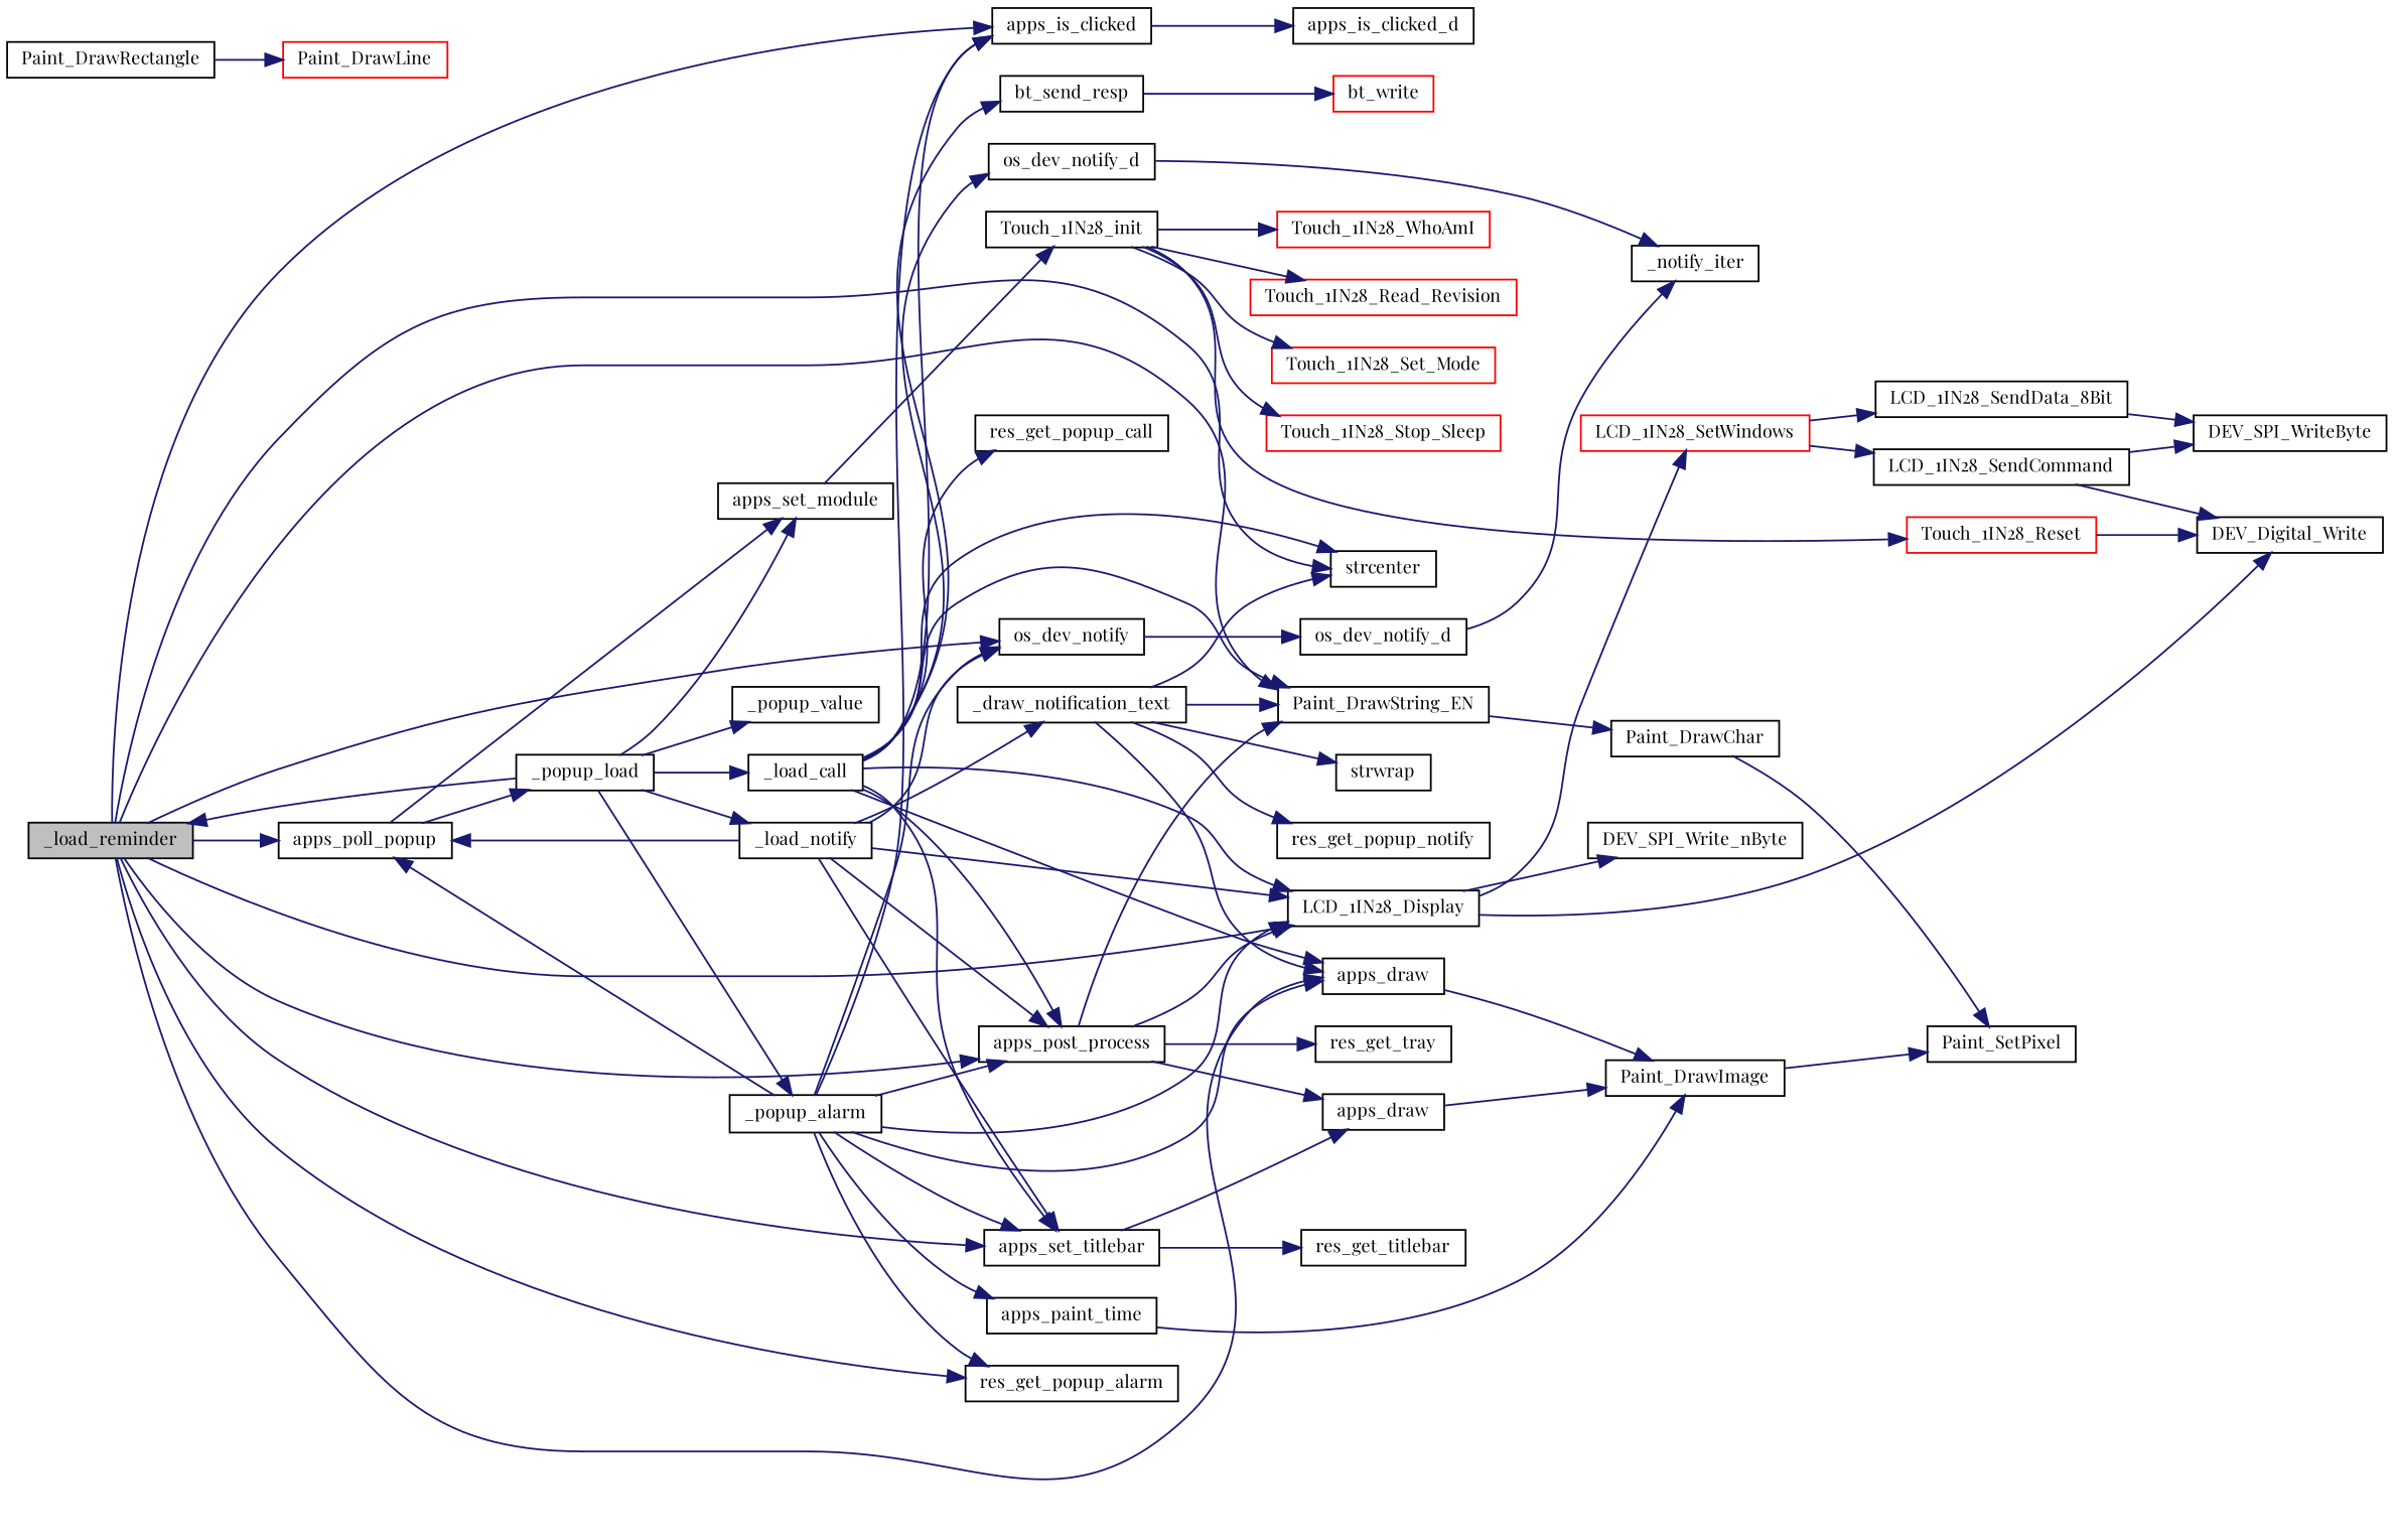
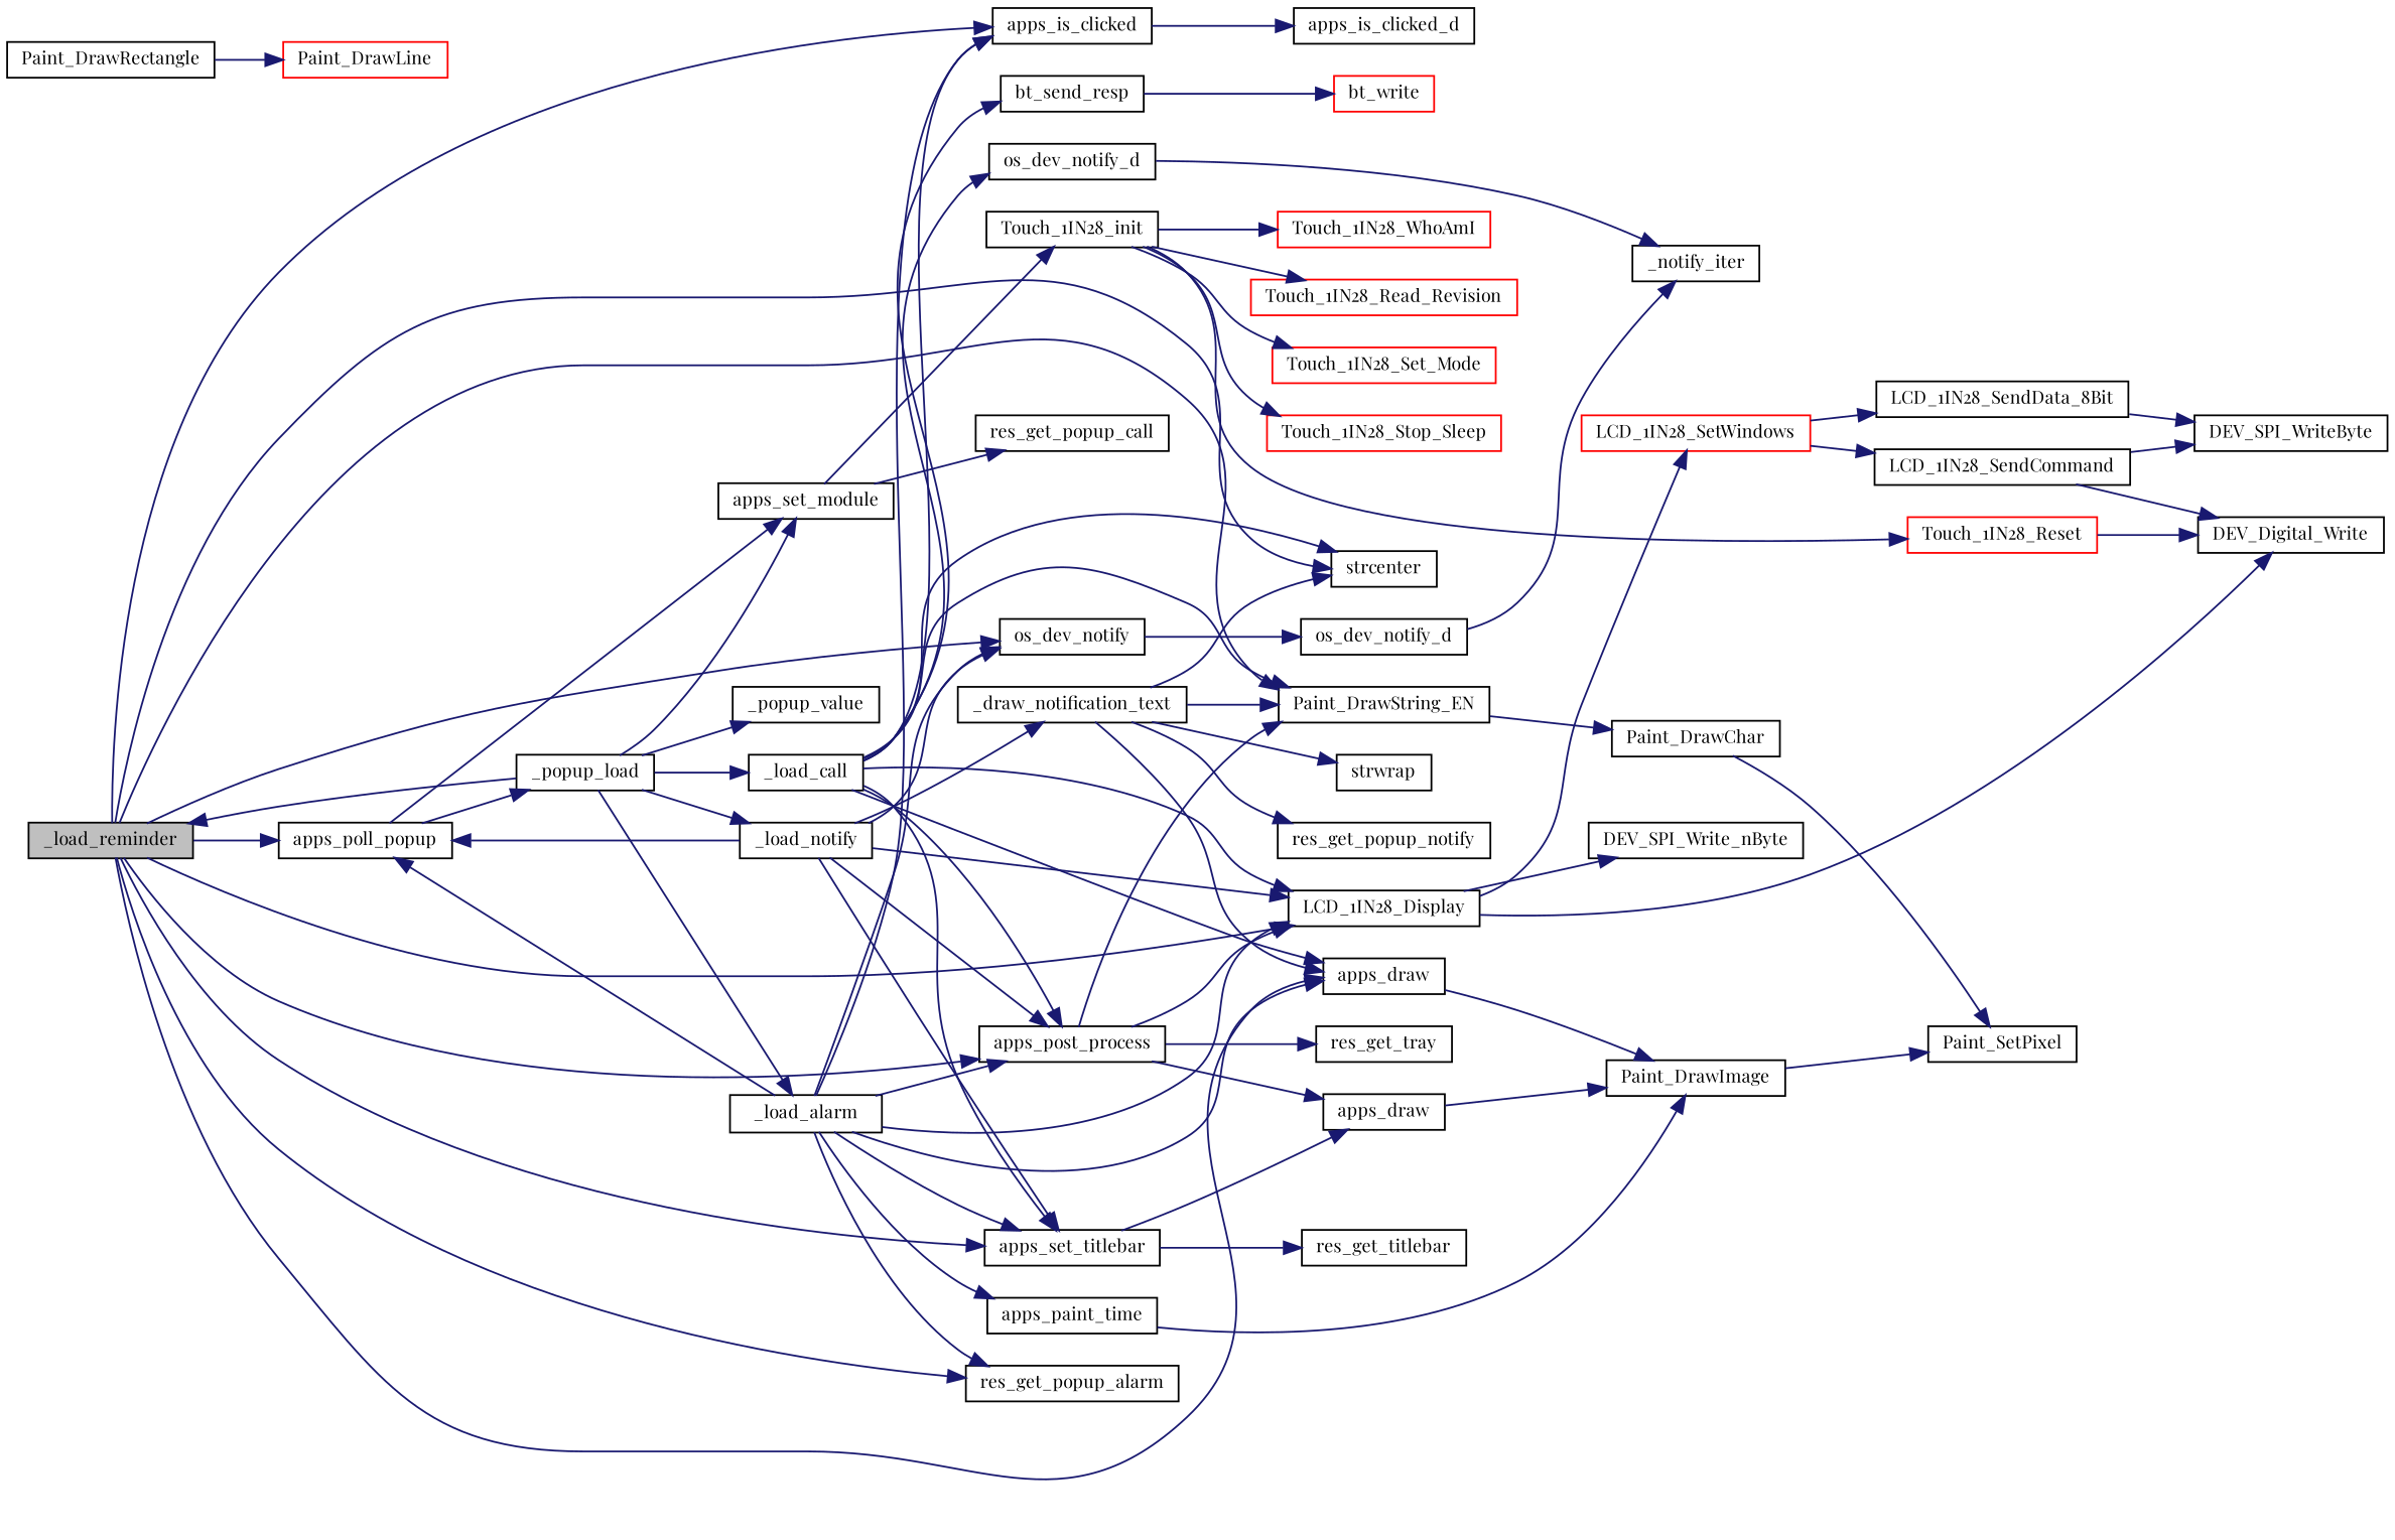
  digraph {
    fontname="Playfair Display"
    rankdir=LR
    node [color=black fontname="Playfair Display" fontsize=10 shape=record]
    edge [color=midnightblue fontname="Playfair Display" fontsize=10 labelfontname=Helvetica labelfontsize=10 style=solid]
    n1 [fillcolor=grey75 fontcolor=black height=0.2 label=_load_reminder style=filled width=0.4]
    n2 [height=0.2 label=apps_draw width=0.4]
    n3 [height=0.2 label=apps_is_clicked width=0.4]
    n4 [height=0.2 label=apps_poll_popup width=0.4]
    n5 [height=0.2 label=apps_post_process width=0.4]
    n6 [height=0.2 label=LCD_1IN28_Display width=0.4]
    n7 [height=0.2 label=Paint_DrawString_EN width=0.4]
    n8 [height=0.2 label=apps_set_titlebar width=0.4]
    n9 [height=0.2 label=os_dev_notify width=0.4]
    n10 [height=0.2 label=res_get_popup_alarm width=0.4]
    n11 [height=0.2 label=strcenter width=0.4]
    n12 [height=0.2 label=Paint_DrawImage width=0.4]
    n13 [height=0.2 label=apps_is_clicked_d width=0.4]
    n14 [height=0.2 label=_popup_load width=0.4]
    n15 [height=0.2 label=apps_set_module width=0.4]
    n16 [height=0.2 label=apps_draw width=0.4]
    n17 [height=0.2 label=res_get_tray width=0.4]
    n18 [height=0.2 label=DEV_Digital_Write width=0.4]
    n19 [height=0.2 label=DEV_SPI_Write_nByte width=0.4]
    n20 [color=red height=0.2 label=LCD_1IN28_SetWindows width=0.4]
    n21 [height=0.2 label=Paint_DrawChar width=0.4]
    n22 [height=0.2 label=res_get_titlebar width=0.4]
    n23 [height=0.2 label=os_dev_notify_d width=0.4]
    n24 [height=0.2 label=Paint_SetPixel width=0.4]
    n25 [height=0.2 label=_popup_value width=0.4]
-   n26 [height=0.2 label=_popup_alarm width=0.4]
+   n26 [height=0.2 label=_load_alarm width=0.4]
    n27 [height=0.2 label=_load_call width=0.4]
    n28 [height=0.2 label=_load_notify width=0.4]
    n29 [height=0.2 label=Touch_1IN28_init width=0.4]
    n30 [height=0.2 label=apps_paint_time width=0.4]
    n31 [height=0.2 label=bt_send_resp width=0.4]
    n32 [height=0.2 label=os_dev_notify_d width=0.4]
    n33 [height=0.2 label=res_get_popup_call width=0.4]
    n34 [height=0.2 label=_draw_notification_text width=0.4]
    n35 [height=0.2 label=LCD_1IN28_SendCommand width=0.4]
    n36 [height=0.2 label=LCD_1IN28_SendData_8Bit width=0.4]
    n37 [height=0.2 label=DEV_SPI_WriteByte width=0.4]
    n38 [height=0.2 label=Paint_DrawRectangle width=0.4]
    n39 [color=red height=0.2 label=Paint_DrawLine width=0.4]
    n40 [height=0.2 label=_notify_iter width=0.4]
    n41 [color=red height=0.2 label=bt_write width=0.4]
    n42 [height=0.2 label=res_get_popup_notify width=0.4]
    n43 [height=0.2 label=strwrap width=0.4]
    n44 [color=red height=0.2 label=Touch_1IN28_Read_Revision width=0.4]
    n45 [color=red height=0.2 label=Touch_1IN28_Reset width=0.4]
    n46 [color=red height=0.2 label=Touch_1IN28_Set_Mode width=0.4]
    n47 [color=red height=0.2 label=Touch_1IN28_Stop_Sleep width=0.4]
    n48 [color=red height=0.2 label=Touch_1IN28_WhoAmI width=0.4]
    n1 -> n2
    n1 -> n3
    n1 -> n4
    n1 -> n5
    n1 -> n6
    n1 -> n7
    n1 -> n8
    n1 -> n9
    n1 -> n10
    n1 -> n11
    n2 -> n12
    n3 -> n13
    n4 -> n14
    n4 -> n15
    n5 -> n6
    n5 -> n7
    n5 -> n16
    n5 -> n17
    n6 -> n18
    n6 -> n19
    n6 -> n20
    n7 -> n21
    n8 -> n16
    n8 -> n22
    n9 -> n23
    n12 -> n24
    n14 -> n1
    n14 -> n15
    n14 -> n25
    n14 -> n26
    n14 -> n27
    n14 -> n28
    n15 -> n29
    n16 -> n12
    n20 -> n35
    n20 -> n36
    n21 -> n24
    n23 -> n40
    n26 -> n2
    n26 -> n3
    n26 -> n4
    n26 -> n5
    n26 -> n6
    n26 -> n8
    n26 -> n9
    n26 -> n10
    n26 -> n30
    n27 -> n2
    n27 -> n3
    n27 -> n5
    n27 -> n6
    n27 -> n7
    n27 -> n8
    n27 -> n11
    n27 -> n31
    n27 -> n32
-   n27 -> n33
+   n15 -> n33
    n28 -> n4
    n28 -> n5
    n28 -> n6
    n28 -> n8
    n28 -> n9
    n28 -> n34
    n29 -> n44
    n29 -> n45
    n29 -> n46
    n29 -> n47
    n29 -> n48
    n30 -> n12
    n31 -> n41
    n32 -> n40
    n34 -> n2
    n34 -> n7
    n34 -> n11
    n34 -> n42
    n34 -> n43
    n35 -> n18
    n35 -> n37
    n36 -> n37
    n38 -> n39
    n45 -> n18
  }
